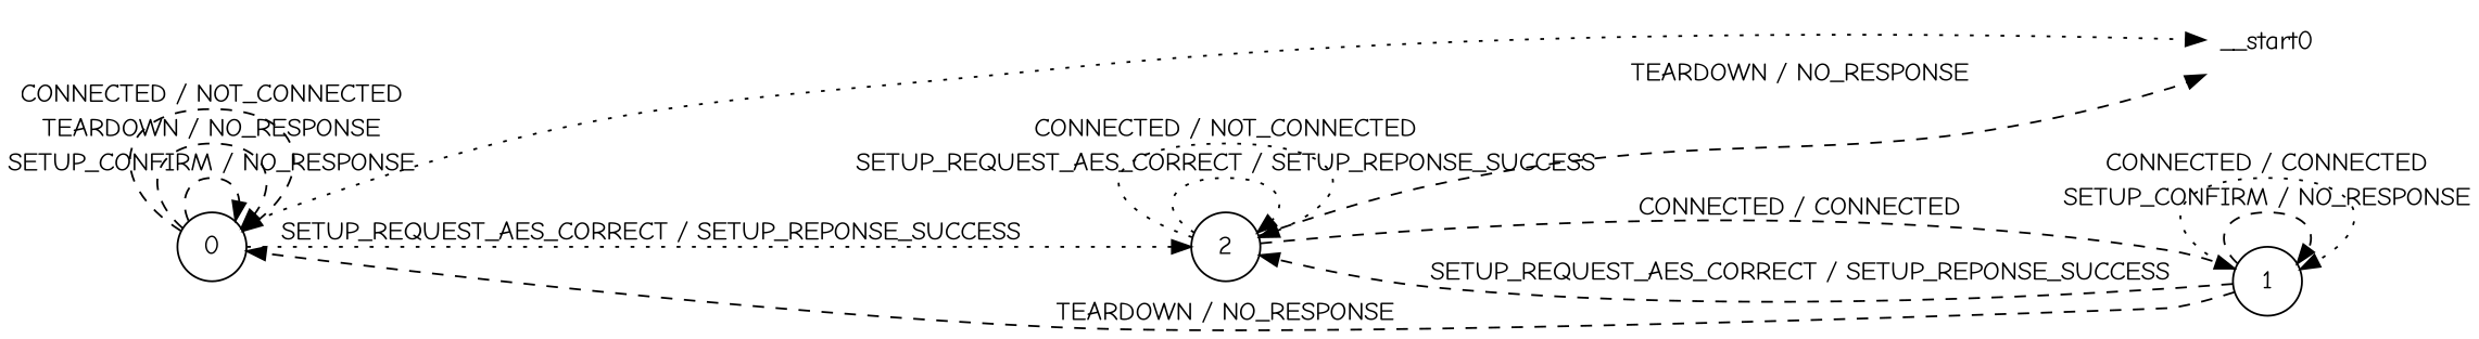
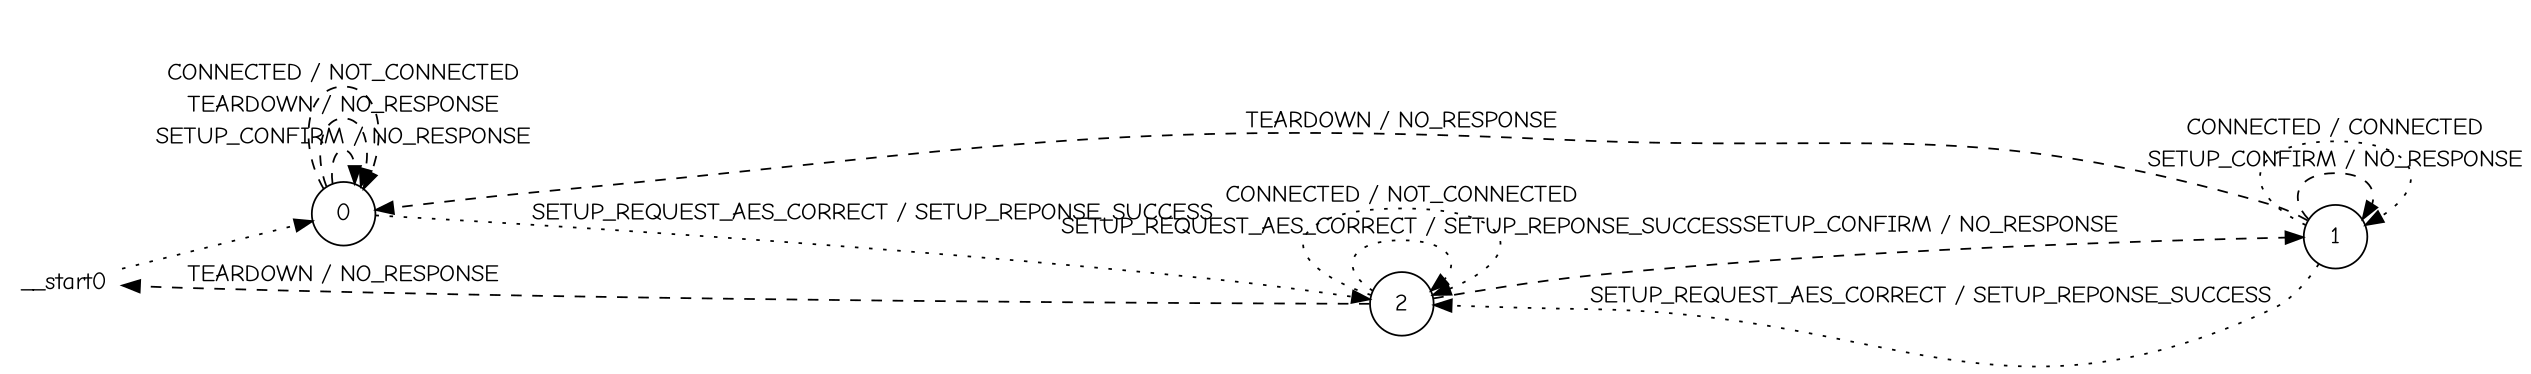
  digraph {
    fontname="Comic Neue"
    rankdir=LR
    node [fontname="Comic Neue" shape=circle]
    edge [fontname="Comic Neue" style=dashed]
    __start0 [shape=none]
    n2 [label=0]
    n3 [label=2]
    n4 [label=1]
-   n2 -> __start0 [style=dotted]
+   __start0 -> n2 [style=dotted]
    n2 -> n2 [label="SETUP_CONFIRM / NO_RESPONSE"]
    n2 -> n2 [label="TEARDOWN / NO_RESPONSE"]
    n2 -> n2 [label="CONNECTED / NOT_CONNECTED"]
    n2 -> n3 [label="SETUP_REQUEST_AES_CORRECT / SETUP_REPONSE_SUCCESS" style=dotted]
    n3 -> __start0 [label="TEARDOWN / NO_RESPONSE"]
    n3 -> n3 [label="SETUP_REQUEST_AES_CORRECT / SETUP_REPONSE_SUCCESS" style=dotted]
    n3 -> n3 [label="CONNECTED / NOT_CONNECTED" style=dotted]
-   n3 -> n4 [label="CONNECTED / CONNECTED"]
+   n3 -> n4 [label="SETUP_CONFIRM / NO_RESPONSE"]
    n4 -> n2 [label="TEARDOWN / NO_RESPONSE"]
-   n4 -> n3 [label="SETUP_REQUEST_AES_CORRECT / SETUP_REPONSE_SUCCESS"]
+   n4 -> n3 [label="SETUP_REQUEST_AES_CORRECT / SETUP_REPONSE_SUCCESS" style=dotted]
    n4 -> n4 [label="SETUP_CONFIRM / NO_RESPONSE"]
    n4 -> n4 [label="CONNECTED / CONNECTED" style=dotted]
  }
